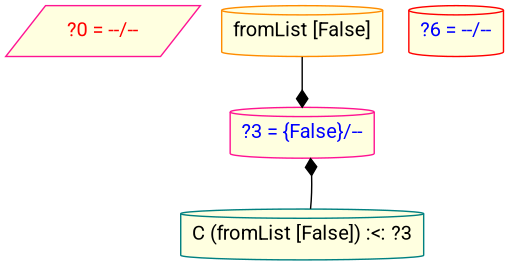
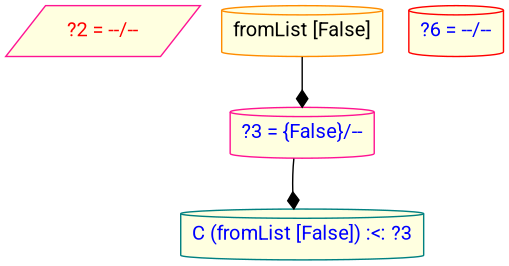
  digraph {
    fontname=Roboto
    node [color=deeppink fillcolor=lightyellow fontname=Roboto shape=cylinder style=filled]
    edge [arrowhead=diamond fontname=Roboto]
-   "?2 = --/--" [fontcolor=red shape=parallelogram label="?0 = --/--"]
+   "?2 = --/--" [fontcolor=red shape=parallelogram]
    "?3 = {False}/--" [fontcolor=blue]
    n3 [color=red fontcolor=blue label="?6 = --/--"]
    "fromList [False]" [color=darkorange]
-   "C (fromList [False]) :<: ?3" [color=teal]
+   "C (fromList [False]) :<: ?3" [color=teal fontcolor=blue]
    "fromList [False]" -> "?3 = {False}/--"
-   "C (fromList [False]) :<: ?3" -> "?3 = {False}/--"
+   "?3 = {False}/--" -> "C (fromList [False]) :<: ?3"
  }
